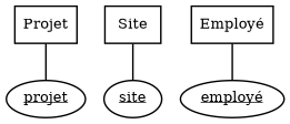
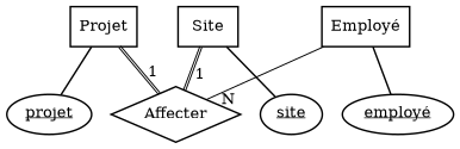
  graph {
    node [fillcolor="#FFFFFF" penwidth=1.5 shape=box style=filled]
    edge [penwidth=1.5]
    n1 [label=Projet]
    n2 [label=<<u>projet</u>> shape=oval]
+   n3 [height=0.7 label=Affecter shape=diamond]
    n4 [label=Site]
    n5 [label=<<u>site</u>> shape=oval]
    n6 [label="Employé"]
    n7 [label=<<u>employé</u>> shape=oval]
    n1 -- n2
+   n1 -- n3 [color="#000000:#000000" headlabel=1 labeldistance=2 penwidth=1]
+   n4 -- n3 [color="#000000:#000000" headlabel=1 labeldistance=2 penwidth=1]
    n4 -- n5
+   n6 -- n3 [color="#000000" headlabel=N labeldistance=2 penwidth=1]
    n6 -- n7
  }
